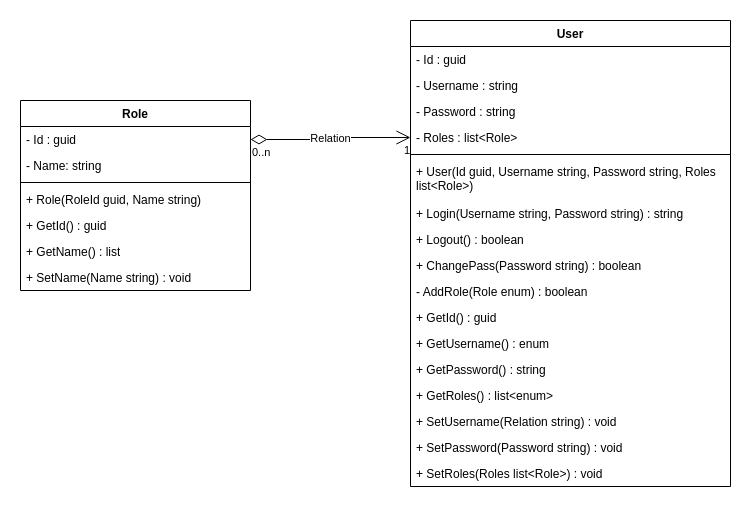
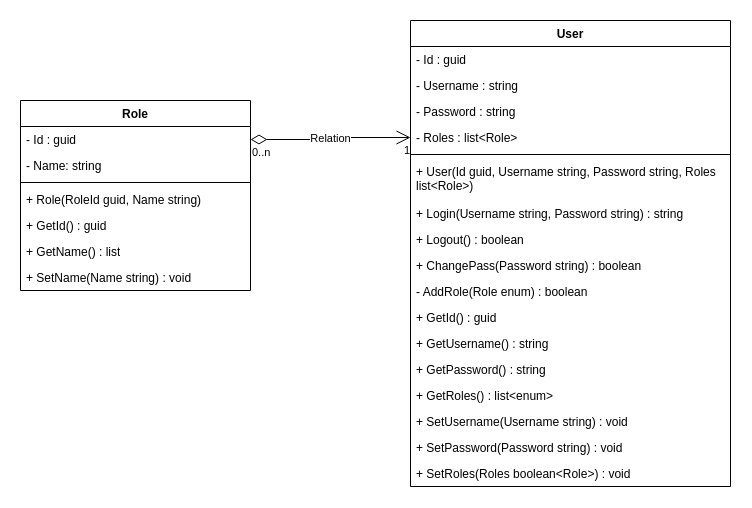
  <mxCell id="0" />
  <mxCell id="1" parent="0" />
  <mxCell id="2" value="User" style="swimlane;fontStyle=1;align=center;verticalAlign=top;childLayout=stackLayout;horizontal=1;startSize=26;horizontalStack=0;resizeParent=1;resizeParentMax=0;resizeLast=0;collapsible=1;marginBottom=0;whiteSpace=wrap;html=1;" parent="1" vertex="1"><mxGeometry x="410" y="20" width="320" height="466" as="geometry" /></mxCell>
  <mxCell id="3" value="- Id : guid" style="text;strokeColor=none;fillColor=none;align=left;verticalAlign=top;spacingLeft=4;spacingRight=4;overflow=hidden;rotatable=0;points=[[0,0.5],[1,0.5]];portConstraint=eastwest;whiteSpace=wrap;html=1;" parent="2" vertex="1"><mxGeometry y="26" width="320" height="26" as="geometry" /></mxCell>
  <mxCell id="4" value="- Username : string" style="text;strokeColor=none;fillColor=none;align=left;verticalAlign=top;spacingLeft=4;spacingRight=4;overflow=hidden;rotatable=0;points=[[0,0.5],[1,0.5]];portConstraint=eastwest;whiteSpace=wrap;html=1;" parent="2" vertex="1"><mxGeometry y="52" width="320" height="26" as="geometry" /></mxCell>
  <mxCell id="5" value="- Password : string" style="text;strokeColor=none;fillColor=none;align=left;verticalAlign=top;spacingLeft=4;spacingRight=4;overflow=hidden;rotatable=0;points=[[0,0.5],[1,0.5]];portConstraint=eastwest;whiteSpace=wrap;html=1;" parent="2" vertex="1"><mxGeometry y="78" width="320" height="26" as="geometry" /></mxCell>
  <mxCell id="6" value="- Roles : list&amp;lt;Role&amp;gt;" style="text;strokeColor=none;fillColor=none;align=left;verticalAlign=top;spacingLeft=4;spacingRight=4;overflow=hidden;rotatable=0;points=[[0,0.5],[1,0.5]];portConstraint=eastwest;whiteSpace=wrap;html=1;" parent="2" vertex="1"><mxGeometry y="104" width="320" height="26" as="geometry" /></mxCell>
  <mxCell id="7" value="" style="line;strokeWidth=1;fillColor=none;align=left;verticalAlign=middle;spacingTop=-1;spacingLeft=3;spacingRight=3;rotatable=0;labelPosition=right;points=[];portConstraint=eastwest;strokeColor=inherit;" parent="2" vertex="1"><mxGeometry y="130" width="320" height="8" as="geometry" /></mxCell>
  <mxCell id="8" value="+ User(Id guid, Username string, Password string, Roles list&amp;lt;Role&amp;gt;)" style="text;strokeColor=none;fillColor=none;align=left;verticalAlign=top;spacingLeft=4;spacingRight=4;overflow=hidden;rotatable=0;points=[[0,0.5],[1,0.5]];portConstraint=eastwest;whiteSpace=wrap;html=1;" parent="2" vertex="1"><mxGeometry y="138" width="320" height="42" as="geometry" /></mxCell>
  <mxCell id="9" value="+ Login(Username string, Password string) : string" style="text;strokeColor=none;fillColor=none;align=left;verticalAlign=top;spacingLeft=4;spacingRight=4;overflow=hidden;rotatable=0;points=[[0,0.5],[1,0.5]];portConstraint=eastwest;whiteSpace=wrap;html=1;" vertex="1" parent="2"><mxGeometry y="180" width="320" height="26" as="geometry" /></mxCell>
  <mxCell id="10" value="+ Logout() : boolean" style="text;strokeColor=none;fillColor=none;align=left;verticalAlign=top;spacingLeft=4;spacingRight=4;overflow=hidden;rotatable=0;points=[[0,0.5],[1,0.5]];portConstraint=eastwest;whiteSpace=wrap;html=1;" parent="2" vertex="1"><mxGeometry y="206" width="320" height="26" as="geometry" /></mxCell>
  <mxCell id="11" value="+ ChangePass(Password string) : boolean" style="text;strokeColor=none;fillColor=none;align=left;verticalAlign=top;spacingLeft=4;spacingRight=4;overflow=hidden;rotatable=0;points=[[0,0.5],[1,0.5]];portConstraint=eastwest;whiteSpace=wrap;html=1;" parent="2" vertex="1"><mxGeometry y="232" width="320" height="26" as="geometry" /></mxCell>
  <mxCell id="12" value="- AddRole(Role enum) : boolean" style="text;strokeColor=none;fillColor=none;align=left;verticalAlign=top;spacingLeft=4;spacingRight=4;overflow=hidden;rotatable=0;points=[[0,0.5],[1,0.5]];portConstraint=eastwest;whiteSpace=wrap;html=1;" vertex="1" parent="2"><mxGeometry y="258" width="320" height="26" as="geometry" /></mxCell>
  <mxCell id="13" value="+ GetId() : guid" style="text;strokeColor=none;fillColor=none;align=left;verticalAlign=top;spacingLeft=4;spacingRight=4;overflow=hidden;rotatable=0;points=[[0,0.5],[1,0.5]];portConstraint=eastwest;whiteSpace=wrap;html=1;" vertex="1" parent="2"><mxGeometry y="284" width="320" height="26" as="geometry" /></mxCell>
- <mxCell id="14" value="+ GetUsername() : enum" style="text;strokeColor=none;fillColor=none;align=left;verticalAlign=top;spacingLeft=4;spacingRight=4;overflow=hidden;rotatable=0;points=[[0,0.5],[1,0.5]];portConstraint=eastwest;whiteSpace=wrap;html=1;" vertex="1" parent="2"><mxGeometry y="310" width="320" height="26" as="geometry" /></mxCell>
+ <mxCell id="14" value="+ GetUsername() : string" style="text;strokeColor=none;fillColor=none;align=left;verticalAlign=top;spacingLeft=4;spacingRight=4;overflow=hidden;rotatable=0;points=[[0,0.5],[1,0.5]];portConstraint=eastwest;whiteSpace=wrap;html=1;" vertex="1" parent="2"><mxGeometry y="310" width="320" height="26" as="geometry" /></mxCell>
  <mxCell id="15" value="+ GetPassword() : string" style="text;strokeColor=none;fillColor=none;align=left;verticalAlign=top;spacingLeft=4;spacingRight=4;overflow=hidden;rotatable=0;points=[[0,0.5],[1,0.5]];portConstraint=eastwest;whiteSpace=wrap;html=1;" vertex="1" parent="2"><mxGeometry y="336" width="320" height="26" as="geometry" /></mxCell>
  <mxCell id="16" value="+ GetRoles() : list&amp;lt;enum&amp;gt;" style="text;strokeColor=none;fillColor=none;align=left;verticalAlign=top;spacingLeft=4;spacingRight=4;overflow=hidden;rotatable=0;points=[[0,0.5],[1,0.5]];portConstraint=eastwest;whiteSpace=wrap;html=1;" vertex="1" parent="2"><mxGeometry y="362" width="320" height="26" as="geometry" /></mxCell>
- <mxCell id="17" value="+ SetUsername(Relation string) : void" style="text;strokeColor=none;fillColor=none;align=left;verticalAlign=top;spacingLeft=4;spacingRight=4;overflow=hidden;rotatable=0;points=[[0,0.5],[1,0.5]];portConstraint=eastwest;whiteSpace=wrap;html=1;" vertex="1" parent="2"><mxGeometry y="388" width="320" height="26" as="geometry" /></mxCell>
+ <mxCell id="17" value="+ SetUsername(Username string) : void" style="text;strokeColor=none;fillColor=none;align=left;verticalAlign=top;spacingLeft=4;spacingRight=4;overflow=hidden;rotatable=0;points=[[0,0.5],[1,0.5]];portConstraint=eastwest;whiteSpace=wrap;html=1;" vertex="1" parent="2"><mxGeometry y="388" width="320" height="26" as="geometry" /></mxCell>
  <mxCell id="18" value="+ SetPassword(Password string) : void" style="text;strokeColor=none;fillColor=none;align=left;verticalAlign=top;spacingLeft=4;spacingRight=4;overflow=hidden;rotatable=0;points=[[0,0.5],[1,0.5]];portConstraint=eastwest;whiteSpace=wrap;html=1;" vertex="1" parent="2"><mxGeometry y="414" width="320" height="26" as="geometry" /></mxCell>
- <mxCell id="19" value="+ SetRoles(Roles list&amp;lt;Role&amp;gt;) : void" style="text;strokeColor=none;fillColor=none;align=left;verticalAlign=top;spacingLeft=4;spacingRight=4;overflow=hidden;rotatable=0;points=[[0,0.5],[1,0.5]];portConstraint=eastwest;whiteSpace=wrap;html=1;" vertex="1" parent="2"><mxGeometry y="440" width="320" height="26" as="geometry" /></mxCell>
+ <mxCell id="19" value="+ SetRoles(Roles boolean&amp;lt;Role&amp;gt;) : void" style="text;strokeColor=none;fillColor=none;align=left;verticalAlign=top;spacingLeft=4;spacingRight=4;overflow=hidden;rotatable=0;points=[[0,0.5],[1,0.5]];portConstraint=eastwest;whiteSpace=wrap;html=1;" vertex="1" parent="2"><mxGeometry y="440" width="320" height="26" as="geometry" /></mxCell>
  <mxCell id="20" value="Role" style="swimlane;fontStyle=1;align=center;verticalAlign=top;childLayout=stackLayout;horizontal=1;startSize=26;horizontalStack=0;resizeParent=1;resizeParentMax=0;resizeLast=0;collapsible=1;marginBottom=0;whiteSpace=wrap;html=1;" vertex="1" parent="1"><mxGeometry x="20" y="100" width="230" height="190" as="geometry" /></mxCell>
  <mxCell id="21" value="- Id : guid" style="text;strokeColor=none;fillColor=none;align=left;verticalAlign=top;spacingLeft=4;spacingRight=4;overflow=hidden;rotatable=0;points=[[0,0.5],[1,0.5]];portConstraint=eastwest;whiteSpace=wrap;html=1;" vertex="1" parent="20"><mxGeometry y="26" width="230" height="26" as="geometry" /></mxCell>
  <mxCell id="22" value="- Name: string" style="text;strokeColor=none;fillColor=none;align=left;verticalAlign=top;spacingLeft=4;spacingRight=4;overflow=hidden;rotatable=0;points=[[0,0.5],[1,0.5]];portConstraint=eastwest;whiteSpace=wrap;html=1;" vertex="1" parent="20"><mxGeometry y="52" width="230" height="26" as="geometry" /></mxCell>
  <mxCell id="23" value="" style="line;strokeWidth=1;fillColor=none;align=left;verticalAlign=middle;spacingTop=-1;spacingLeft=3;spacingRight=3;rotatable=0;labelPosition=right;points=[];portConstraint=eastwest;strokeColor=inherit;" vertex="1" parent="20"><mxGeometry y="78" width="230" height="8" as="geometry" /></mxCell>
  <mxCell id="24" value="+ Role(RoleId guid, Name string)" style="text;strokeColor=none;fillColor=none;align=left;verticalAlign=top;spacingLeft=4;spacingRight=4;overflow=hidden;rotatable=0;points=[[0,0.5],[1,0.5]];portConstraint=eastwest;whiteSpace=wrap;html=1;" vertex="1" parent="20"><mxGeometry y="86" width="230" height="26" as="geometry" /></mxCell>
  <mxCell id="25" value="+ GetId() : guid" style="text;strokeColor=none;fillColor=none;align=left;verticalAlign=top;spacingLeft=4;spacingRight=4;overflow=hidden;rotatable=0;points=[[0,0.5],[1,0.5]];portConstraint=eastwest;whiteSpace=wrap;html=1;" vertex="1" parent="20"><mxGeometry y="112" width="230" height="26" as="geometry" /></mxCell>
  <mxCell id="26" value="+ GetName() : list" style="text;strokeColor=none;fillColor=none;align=left;verticalAlign=top;spacingLeft=4;spacingRight=4;overflow=hidden;rotatable=0;points=[[0,0.5],[1,0.5]];portConstraint=eastwest;whiteSpace=wrap;html=1;" vertex="1" parent="20"><mxGeometry y="138" width="230" height="26" as="geometry" /></mxCell>
  <mxCell id="27" value="+ SetName(Name string) : void" style="text;strokeColor=none;fillColor=none;align=left;verticalAlign=top;spacingLeft=4;spacingRight=4;overflow=hidden;rotatable=0;points=[[0,0.5],[1,0.5]];portConstraint=eastwest;whiteSpace=wrap;html=1;" vertex="1" parent="20"><mxGeometry y="164" width="230" height="26" as="geometry" /></mxCell>
  <mxCell id="28" value="Relation" style="endArrow=open;html=1;endSize=12;startArrow=diamondThin;startSize=14;startFill=0;edgeStyle=orthogonalEdgeStyle;exitX=1;exitY=0.5;exitDx=0;exitDy=0;entryX=0;entryY=0.5;entryDx=0;entryDy=0;" edge="1" parent="1" source="21" target="6"><mxGeometry relative="1" as="geometry"><mxPoint x="520" y="350" as="sourcePoint" /><mxPoint x="680" y="350" as="targetPoint" /></mxGeometry></mxCell>
  <mxCell id="29" value="0..n" style="edgeLabel;resizable=0;html=1;align=left;verticalAlign=top;" connectable="0" vertex="1" parent="28"><mxGeometry x="-1" relative="1" as="geometry" /></mxCell>
  <mxCell id="30" value="1" style="edgeLabel;resizable=0;html=1;align=right;verticalAlign=top;" connectable="0" vertex="1" parent="28"><mxGeometry x="1" relative="1" as="geometry" /></mxCell>
